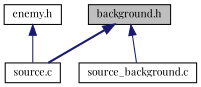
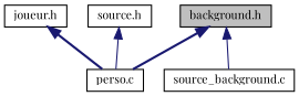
  digraph {
    fontname="Playfair Display"
    node [color=black fillcolor=white fontname="Playfair Display" fontsize=10 shape=record style=filled]
    edge [color=midnightblue dir=back fontname="Playfair Display" fontsize=10 labelfontname=Helvetica labelfontsize=10 style=bold]
    n1 [fillcolor=grey75 fontcolor=black height=0.2 label="background.h" width=0.4]
-   n2 [height=0.2 label="source.c" width=0.4]
+   n2 [height=0.2 label="perso.c" width=0.4]
    n3 [height=0.2 label="source_background.c" width=0.4]
-   n5 [height=0.2 label="enemy.h" width=0.4]
+   n4 [height=0.2 label="joueur.h" width=0.4]
+   n5 [height=0.2 label="source.h" width=0.4]
    n1 -> n2
    n1 -> n3 [style=solid]
+   n4 -> n2
    n5 -> n2 [style=solid]
  }
